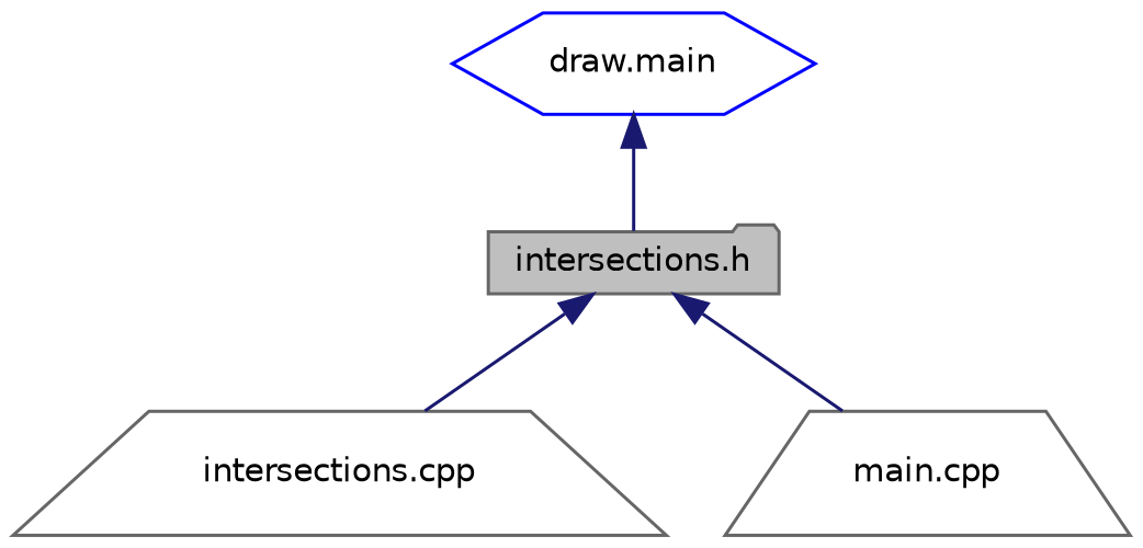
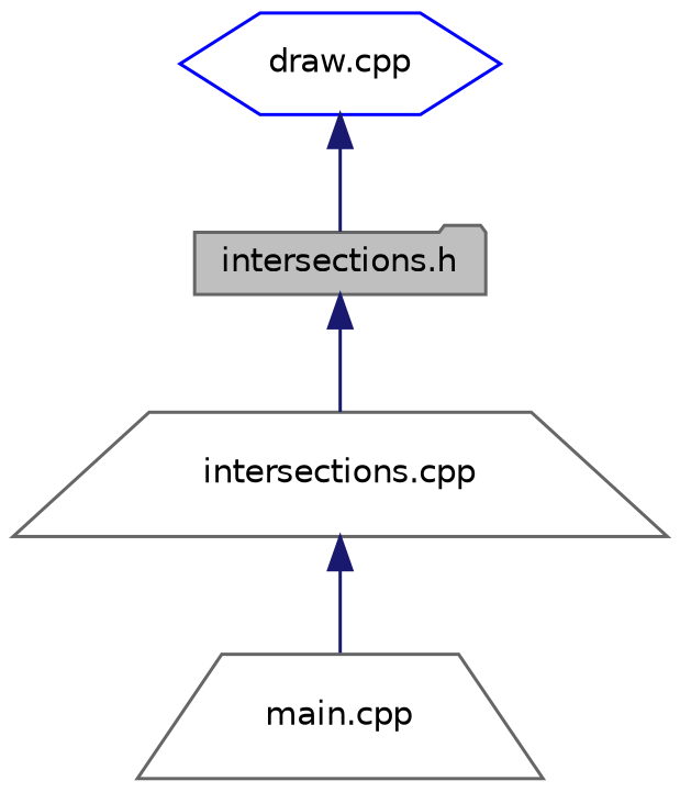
  digraph {
    node [color=gray40 fillcolor=white fontname=Helvetica fontsize=10 shape=trapezium style=filled]
    edge [color=midnightblue dir=back fontname=Helvetica fontsize=10 labelfontname=Helvetica labelfontsize=10 style=solid]
    n1 [fillcolor=grey75 fontcolor=black height=0.2 label="intersections.h" shape=folder width=0.4]
    n2 [height=0.2 label="intersections.cpp" width=0.4]
    n3 [height=0.2 label="main.cpp" width=0.4]
-   n4 [color=blue height=0.2 label="draw.main" shape=hexagon width=0.4]
+   n4 [color=blue height=0.2 label="draw.cpp" shape=hexagon width=0.4]
    n1 -> n2
-   n1 -> n3
+   n2 -> n3
    n4 -> n1
  }
